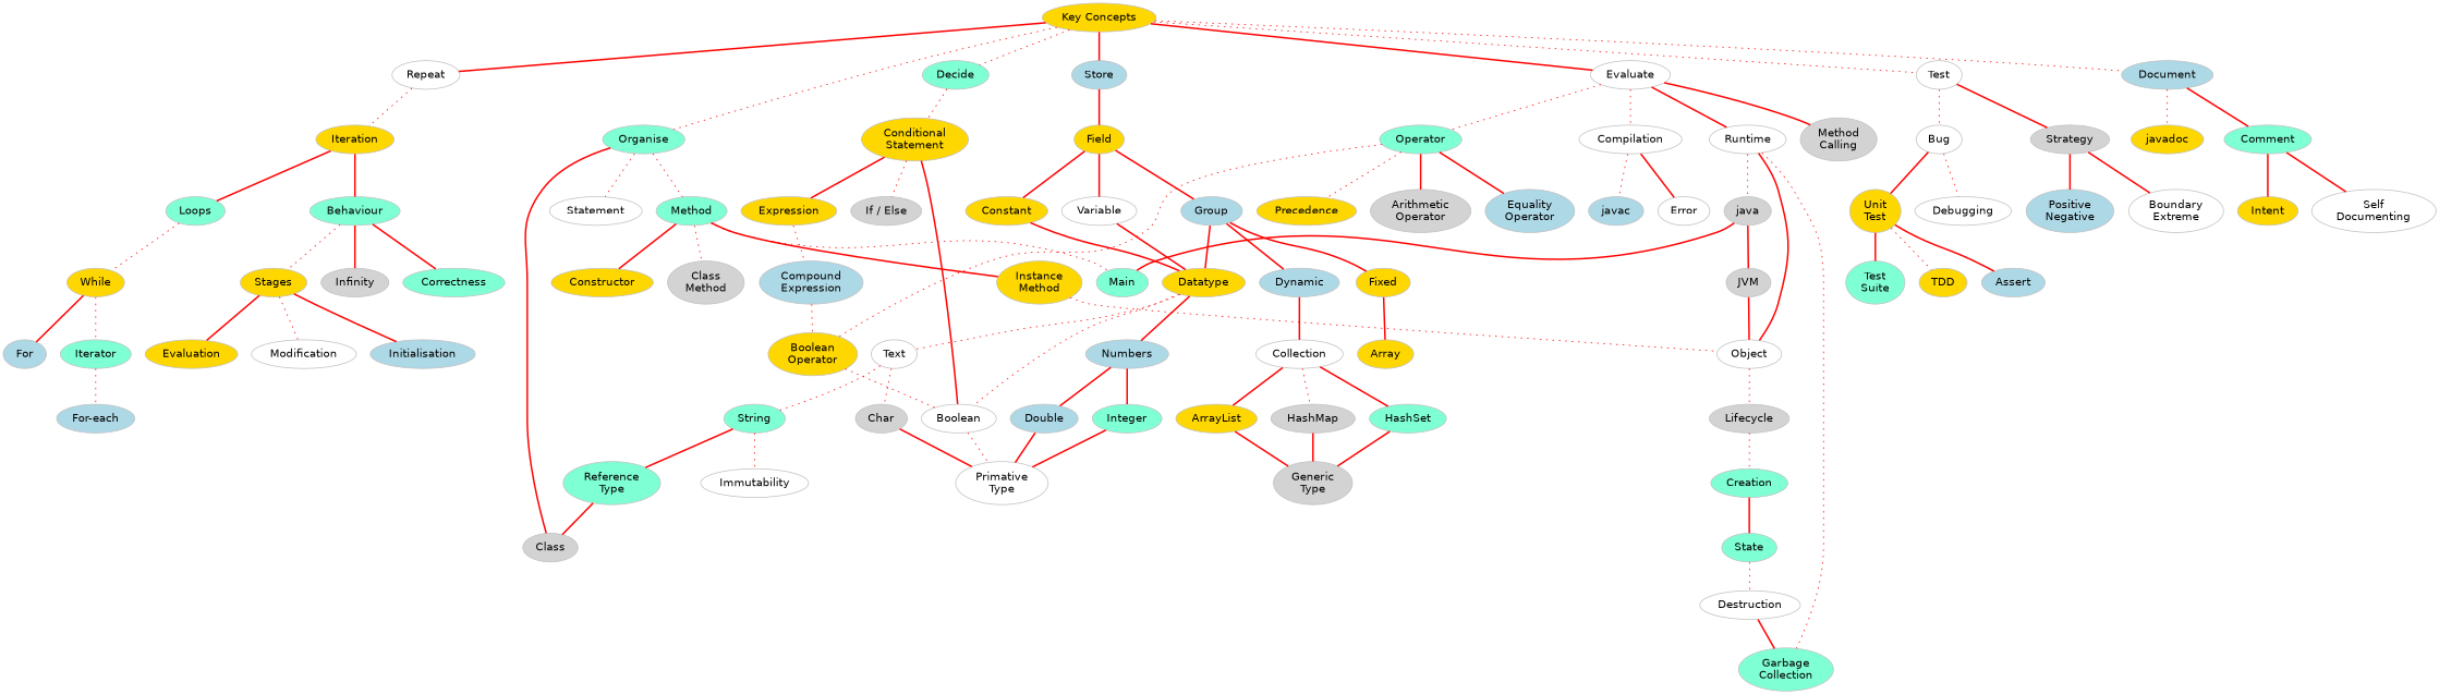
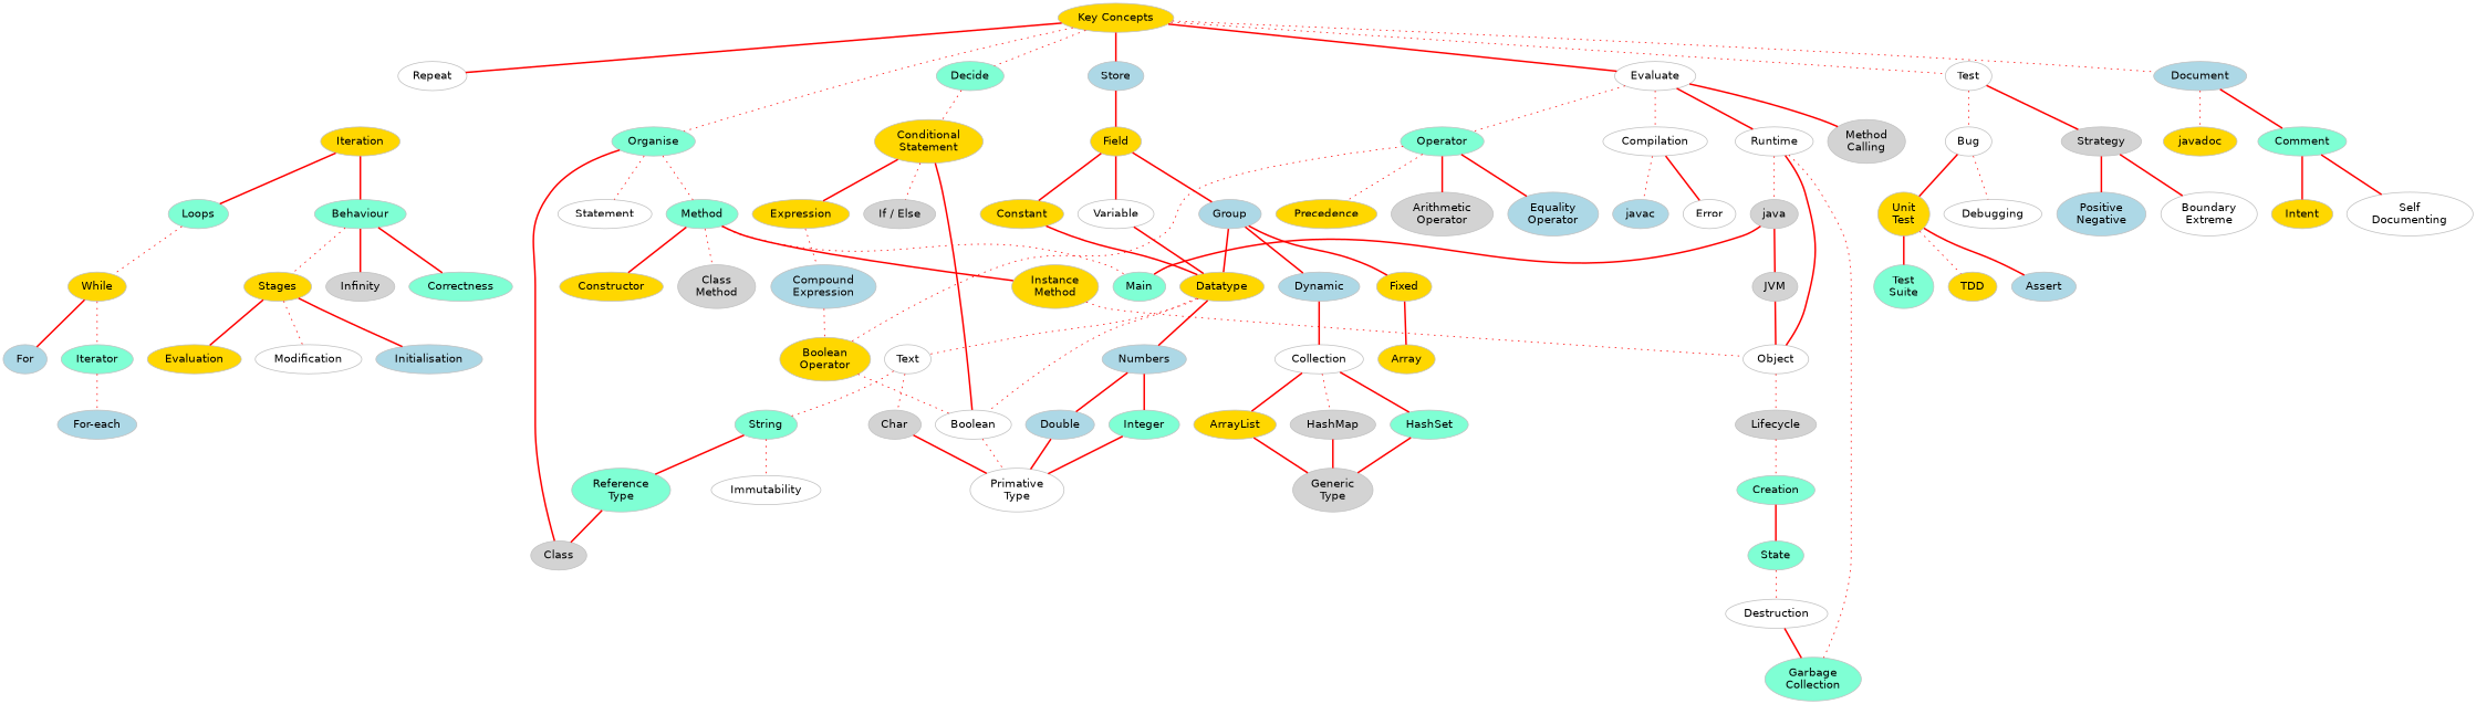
  graph {
    bgcolor=white
    node [color=gray fillcolor=gold fontcolor=black fontname=Helvetica style=filled]
    edge [color=red style=bold]
    Organise [fillcolor=aquamarine]
    "Key Concepts"
    Decide [fillcolor=aquamarine]
    Repeat [fillcolor=white]
    Store [fillcolor=lightblue]
    Evaluate [fillcolor=white]
    Test [fillcolor=white]
    Document [fillcolor=lightblue]
    Method [fillcolor=aquamarine]
    Statement [fillcolor=white]
    Class [fillcolor=lightgrey]
    "Conditional\nStatement"
    Iteration
    Field
    Operator [fillcolor=aquamarine]
    Compilation [fillcolor=white]
    Runtime [fillcolor=white]
    "Method\nCalling" [fillcolor=lightgrey]
    Bug [fillcolor=white]
    Strategy [fillcolor=lightgrey]
    javadoc
    Comment [fillcolor=aquamarine]
    Main [fillcolor=aquamarine]
    Constructor
    "Instance\nMethod"
    "Class\nMethod" [fillcolor=lightgrey]
    Boolean [fillcolor=white]
    "If / Else" [fillcolor=lightgrey]
    Expression
    Behaviour [fillcolor=aquamarine]
    Loops [fillcolor=aquamarine]
    Constant
    Variable [fillcolor=white]
    Group [fillcolor=lightblue]
    "Boolean\nOperator"
    "Arithmetic\nOperator" [fillcolor=lightgrey]
    "Equality\nOperator" [fillcolor=lightblue]
    Precedence
    javac [fillcolor=lightblue]
    Error [fillcolor=white]
    java [fillcolor=lightgrey]
    Object [fillcolor=white]
    "Garbage\nCollection" [fillcolor=aquamarine]
    "Unit\nTest"
    Debugging [fillcolor=white]
    "Positive\nNegative" [fillcolor=lightblue]
    "Boundary\nExtreme" [fillcolor=white]
    Intent
    "Self\nDocumenting" [fillcolor=white]
    HashMap [fillcolor=lightgrey]
    "Generic\nType" [fillcolor=lightgrey]
    HashSet [fillcolor=aquamarine]
    ArrayList
    String [fillcolor=aquamarine]
    Immutability [fillcolor=white]
    "Reference\nType" [fillcolor=aquamarine]
    Char [fillcolor=lightgrey]
    "Primative\nType" [fillcolor=white]
    Double [fillcolor=lightblue]
    Integer [fillcolor=aquamarine]
    "Compound\nExpression" [fillcolor=lightblue]
    Datatype
    Fixed
    Dynamic [fillcolor=lightblue]
    Numbers [fillcolor=lightblue]
    Text [fillcolor=white]
    For [fillcolor=lightblue]
    While
    Iterator [fillcolor=aquamarine]
    "For-each" [fillcolor=lightblue]
    JVM [fillcolor=lightgrey]
    "Test\nSuite" [fillcolor=aquamarine]
    TDD
    Assert [fillcolor=lightblue]
    Lifecycle [fillcolor=lightgrey]
    Creation [fillcolor=aquamarine]
    Stages
    Correctness [fillcolor=aquamarine]
    Infinity [fillcolor=lightgrey]
    Initialisation [fillcolor=lightblue]
    Evaluation
    Modification [fillcolor=white]
    Array
    Collection [fillcolor=white]
    State [fillcolor=aquamarine]
    Destruction [fillcolor=white]
    Organise -- Method [style=dotted]
    Organise -- Statement [style=dotted]
    Organise -- Class
    "Key Concepts" -- Organise [style=dotted]
    "Key Concepts" -- Decide [style=dotted]
    "Key Concepts" -- Repeat
    "Key Concepts" -- Store
    "Key Concepts" -- Evaluate
    "Key Concepts" -- Test [style=dotted]
    "Key Concepts" -- Document [style=dotted]
    Decide -- "Conditional\nStatement" [style=dotted]
-   Repeat -- Iteration [style=dotted]
    Store -- Field
    Evaluate -- Operator [style=dotted]
    Evaluate -- Compilation [style=dotted]
    Evaluate -- Runtime
    Evaluate -- "Method\nCalling"
    Test -- Bug [style=dotted]
    Test -- Strategy
    Document -- javadoc [style=dotted]
    Document -- Comment
    Method -- Main [style=dotted]
    Method -- Constructor
    Method -- "Instance\nMethod"
    Method -- "Class\nMethod" [style=dotted]
    "Conditional\nStatement" -- Boolean
    "Conditional\nStatement" -- "If / Else" [style=dotted]
    "Conditional\nStatement" -- Expression
    Iteration -- Behaviour
    Iteration -- Loops
    Field -- Constant
    Field -- Variable
    Field -- Group
    Operator -- "Boolean\nOperator" [style=dotted]
    Operator -- "Arithmetic\nOperator"
    Operator -- "Equality\nOperator"
    Operator -- Precedence [style=dotted]
    Compilation -- javac [style=dotted]
    Compilation -- Error
    Runtime -- java [style=dotted]
    Runtime -- Object
    Runtime -- "Garbage\nCollection" [style=dotted]
    Bug -- "Unit\nTest"
    Bug -- Debugging [style=dotted]
    Strategy -- "Positive\nNegative"
    Strategy -- "Boundary\nExtreme"
    Comment -- Intent
    Comment -- "Self\nDocumenting"
    "Instance\nMethod" -- Object [style=dotted]
    Boolean -- "Primative\nType" [style=dotted]
    Expression -- "Compound\nExpression" [style=dotted]
    Behaviour -- Stages [style=dotted]
    Behaviour -- Correctness
    Behaviour -- Infinity
    Loops -- While [style=dotted]
    Constant -- Datatype
    Variable -- Datatype
    Group -- Datatype
    Group -- Fixed
    Group -- Dynamic
    "Boolean\nOperator" -- Boolean [style=dotted]
    java -- Main
    java -- JVM
    Object -- Lifecycle [style=dotted]
    "Unit\nTest" -- "Test\nSuite"
    "Unit\nTest" -- TDD [style=dotted]
    "Unit\nTest" -- Assert
    HashMap -- "Generic\nType"
    HashSet -- "Generic\nType"
    ArrayList -- "Generic\nType"
    String -- Immutability [style=dotted]
    String -- "Reference\nType"
    "Reference\nType" -- Class
    Char -- "Primative\nType"
    Double -- "Primative\nType"
    Integer -- "Primative\nType"
    "Compound\nExpression" -- "Boolean\nOperator" [style=dotted]
    Datatype -- Boolean [style=dotted]
    Datatype -- Numbers
    Datatype -- Text [style=dotted]
    Fixed -- Array
    Dynamic -- Collection
    Numbers -- Double
    Numbers -- Integer
    Text -- String [style=dotted]
    Text -- Char [style=dotted]
    While -- For
    While -- Iterator [style=dotted]
    Iterator -- "For-each" [style=dotted]
    JVM -- Object
    Lifecycle -- Creation [style=dotted]
    Creation -- State
    Stages -- Initialisation
    Stages -- Evaluation
    Stages -- Modification [style=dotted]
    Collection -- HashMap [style=dotted]
    Collection -- HashSet
    Collection -- ArrayList
    State -- Destruction [style=dotted]
    Destruction -- "Garbage\nCollection"
  }
